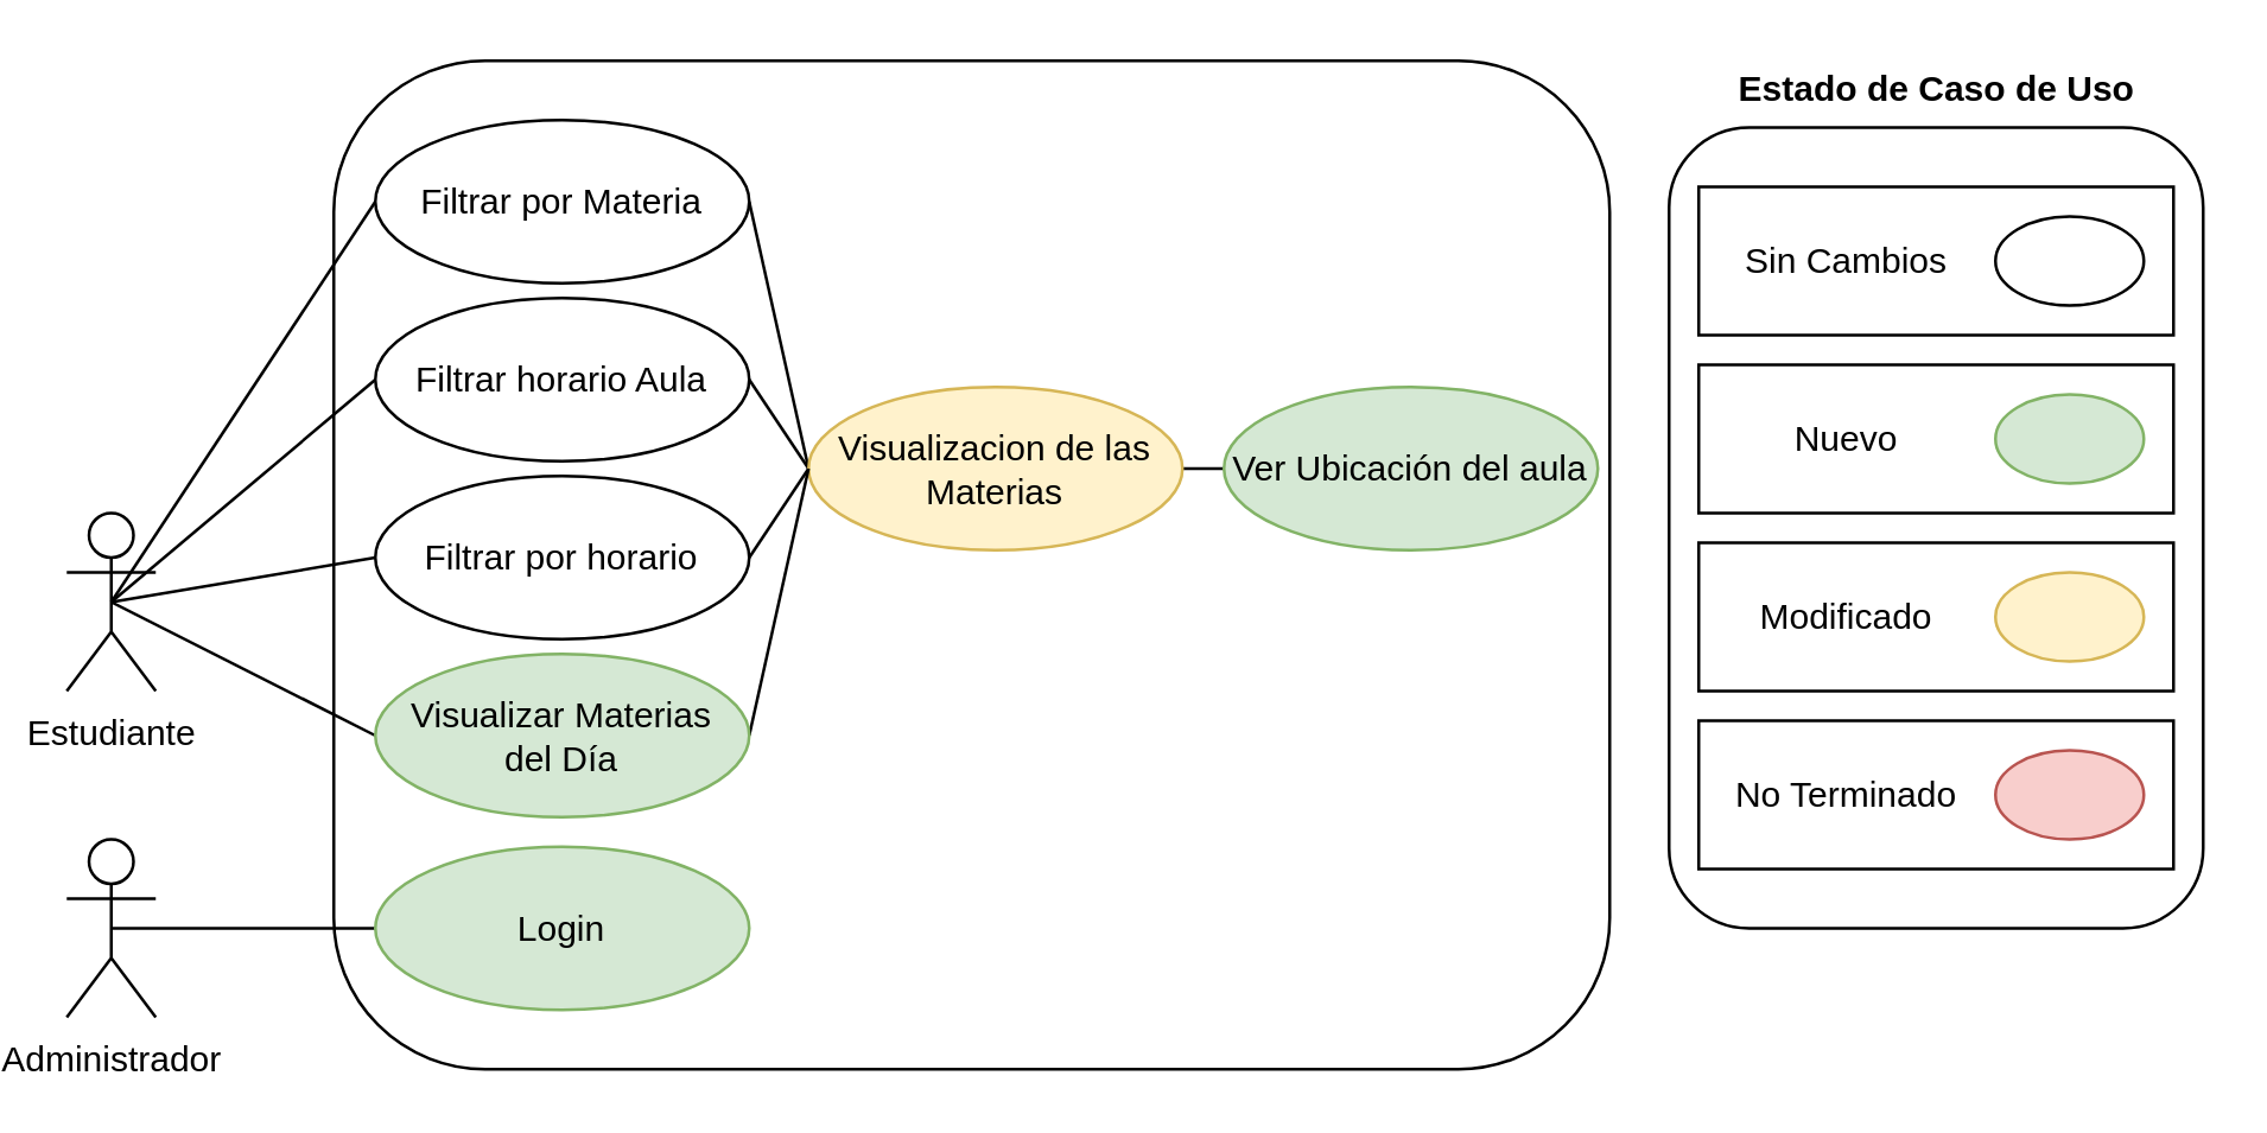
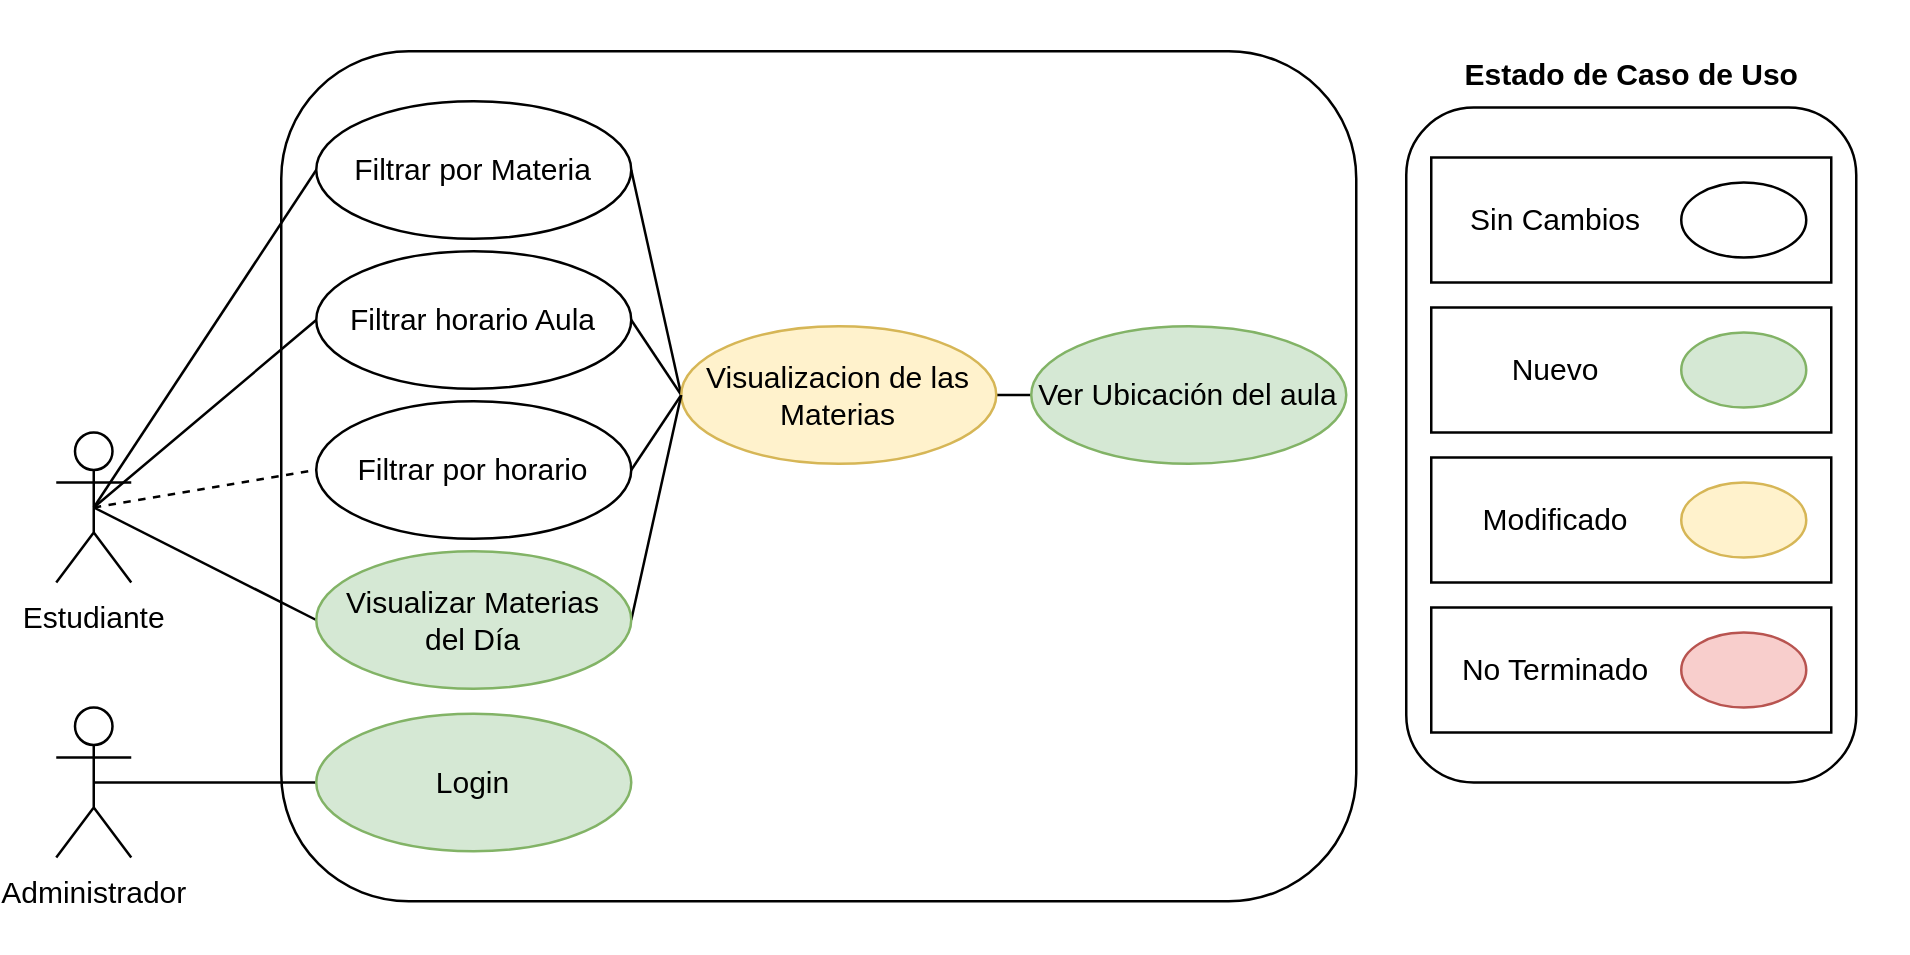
  <mxCell id="0" />
  <mxCell id="1" parent="0" />
  <mxCell id="2" value="" style="rounded=1;whiteSpace=wrap;html=1;" parent="1" vertex="1"><mxGeometry x="110" y="20" width="430" height="340" as="geometry" /></mxCell>
- <mxCell id="3" style="edgeStyle=none;rounded=0;orthogonalLoop=1;jettySize=auto;html=1;exitX=0.5;exitY=0.5;exitDx=0;exitDy=0;exitPerimeter=0;entryX=0;entryY=0.5;entryDx=0;entryDy=0;endArrow=none;endFill=0;" parent="1" source="7" target="13" edge="1"><mxGeometry relative="1" as="geometry" /></mxCell>
+ <mxCell id="3" style="edgeStyle=none;rounded=0;orthogonalLoop=1;jettySize=auto;html=1;exitX=0.5;exitY=0.5;exitDx=0;exitDy=0;exitPerimeter=0;entryX=0;entryY=0.5;entryDx=0;entryDy=0;endArrow=none;endFill=0;dashed=1;" parent="1" source="7" target="13" edge="1"><mxGeometry relative="1" as="geometry" /></mxCell>
  <mxCell id="4" style="edgeStyle=none;rounded=0;orthogonalLoop=1;jettySize=auto;html=1;exitX=0.5;exitY=0.5;exitDx=0;exitDy=0;exitPerimeter=0;entryX=0;entryY=0.5;entryDx=0;entryDy=0;endArrow=none;endFill=0;" parent="1" source="7" target="11" edge="1"><mxGeometry relative="1" as="geometry" /></mxCell>
  <mxCell id="5" style="edgeStyle=none;rounded=0;orthogonalLoop=1;jettySize=auto;html=1;exitX=0.5;exitY=0.5;exitDx=0;exitDy=0;exitPerimeter=0;entryX=0;entryY=0.5;entryDx=0;entryDy=0;endArrow=none;endFill=0;" parent="1" source="7" target="9" edge="1"><mxGeometry relative="1" as="geometry" /></mxCell>
  <mxCell id="6" style="edgeStyle=none;rounded=0;orthogonalLoop=1;jettySize=auto;html=1;exitX=0.5;exitY=0.5;exitDx=0;exitDy=0;exitPerimeter=0;entryX=0;entryY=0.5;entryDx=0;entryDy=0;endArrow=none;endFill=0;" edge="1" parent="1" source="7" target="20"><mxGeometry relative="1" as="geometry" /></mxCell>
  <mxCell id="7" value="Estudiante" style="shape=umlActor;verticalLabelPosition=bottom;labelBackgroundColor=#ffffff;verticalAlign=top;html=1;outlineConnect=0;" parent="1" vertex="1"><mxGeometry x="20" y="172.5" width="30" height="60" as="geometry" /></mxCell>
  <mxCell id="8" style="rounded=0;orthogonalLoop=1;jettySize=auto;html=1;exitX=1;exitY=0.5;exitDx=0;exitDy=0;entryX=0;entryY=0.5;entryDx=0;entryDy=0;endArrow=none;endFill=0;" parent="1" source="9" target="15" edge="1"><mxGeometry relative="1" as="geometry" /></mxCell>
  <mxCell id="9" value="Filtrar por Materia" style="ellipse;whiteSpace=wrap;html=1;" parent="1" vertex="1"><mxGeometry x="124" y="40" width="126" height="55" as="geometry" /></mxCell>
  <mxCell id="10" style="edgeStyle=none;rounded=0;orthogonalLoop=1;jettySize=auto;html=1;exitX=1;exitY=0.5;exitDx=0;exitDy=0;entryX=0;entryY=0.5;entryDx=0;entryDy=0;endArrow=none;endFill=0;" parent="1" source="11" target="15" edge="1"><mxGeometry relative="1" as="geometry" /></mxCell>
  <mxCell id="11" value="Filtrar horario Aula" style="ellipse;whiteSpace=wrap;html=1;" parent="1" vertex="1"><mxGeometry x="124" y="100" width="126" height="55" as="geometry" /></mxCell>
  <mxCell id="12" style="edgeStyle=none;rounded=0;orthogonalLoop=1;jettySize=auto;html=1;exitX=1;exitY=0.5;exitDx=0;exitDy=0;endArrow=none;endFill=0;entryX=0;entryY=0.5;entryDx=0;entryDy=0;" parent="1" source="13" edge="1" target="15"><mxGeometry relative="1" as="geometry"><mxPoint x="410" y="140" as="targetPoint" /></mxGeometry></mxCell>
  <mxCell id="13" value="Filtrar por horario" style="ellipse;whiteSpace=wrap;html=1;" parent="1" vertex="1"><mxGeometry x="124" y="160" width="126" height="55" as="geometry" /></mxCell>
  <mxCell id="14" style="edgeStyle=none;rounded=0;orthogonalLoop=1;jettySize=auto;html=1;exitX=1;exitY=0.5;exitDx=0;exitDy=0;entryX=0;entryY=0.5;entryDx=0;entryDy=0;endArrow=none;endFill=0;" edge="1" parent="1" source="15" target="21"><mxGeometry relative="1" as="geometry" /></mxCell>
  <mxCell id="15" value="Visualizacion de las Materias" style="ellipse;whiteSpace=wrap;html=1;fillColor=#fff2cc;strokeColor=#d6b656;" parent="1" vertex="1"><mxGeometry x="270" y="130" width="126" height="55" as="geometry" /></mxCell>
  <mxCell id="16" style="rounded=0;orthogonalLoop=1;jettySize=auto;html=1;exitX=0.5;exitY=0.5;exitDx=0;exitDy=0;exitPerimeter=0;entryX=0;entryY=0.5;entryDx=0;entryDy=0;endArrow=none;endFill=0;" edge="1" parent="1" source="17" target="18"><mxGeometry relative="1" as="geometry" /></mxCell>
  <mxCell id="17" value="Administrador" style="shape=umlActor;verticalLabelPosition=bottom;labelBackgroundColor=#ffffff;verticalAlign=top;html=1;outlineConnect=0;" vertex="1" parent="1"><mxGeometry x="20" y="282.5" width="30" height="60" as="geometry" /></mxCell>
  <mxCell id="18" value="Login" style="ellipse;whiteSpace=wrap;html=1;fillColor=#d5e8d4;strokeColor=#82b366;" vertex="1" parent="1"><mxGeometry x="124" y="285" width="126" height="55" as="geometry" /></mxCell>
  <mxCell id="19" style="edgeStyle=none;rounded=0;orthogonalLoop=1;jettySize=auto;html=1;exitX=1;exitY=0.5;exitDx=0;exitDy=0;entryX=0;entryY=0.5;entryDx=0;entryDy=0;endArrow=none;endFill=0;" edge="1" parent="1" source="20" target="15"><mxGeometry relative="1" as="geometry" /></mxCell>
  <mxCell id="20" value="Visualizar Materias &lt;br&gt;del Día" style="ellipse;whiteSpace=wrap;html=1;fillColor=#d5e8d4;strokeColor=#82b366;" vertex="1" parent="1"><mxGeometry x="124" y="220" width="126" height="55" as="geometry" /></mxCell>
  <mxCell id="21" value="Ver Ubicación del aula" style="ellipse;whiteSpace=wrap;html=1;fillColor=#d5e8d4;strokeColor=#82b366;" vertex="1" parent="1"><mxGeometry x="410" y="130" width="126" height="55" as="geometry" /></mxCell>
  <mxCell id="22" value="" style="rounded=1;whiteSpace=wrap;html=1;" vertex="1" parent="1"><mxGeometry x="560" y="42.5" width="180" height="270" as="geometry" /></mxCell>
  <mxCell id="23" value="" style="rounded=0;whiteSpace=wrap;html=1;" vertex="1" parent="1"><mxGeometry x="570" y="62.5" width="160" height="50" as="geometry" /></mxCell>
  <mxCell id="24" value="Sin Cambios" style="text;html=1;strokeColor=none;fillColor=none;align=center;verticalAlign=middle;whiteSpace=wrap;rounded=0;" vertex="1" parent="1"><mxGeometry x="580" y="77.5" width="80" height="20" as="geometry" /></mxCell>
  <mxCell id="25" value="" style="ellipse;whiteSpace=wrap;html=1;" vertex="1" parent="1"><mxGeometry x="670" y="72.5" width="50" height="30" as="geometry" /></mxCell>
  <mxCell id="26" value="" style="rounded=0;whiteSpace=wrap;html=1;" vertex="1" parent="1"><mxGeometry x="570" y="122.5" width="160" height="50" as="geometry" /></mxCell>
  <mxCell id="27" value="Nuevo" style="text;html=1;strokeColor=none;fillColor=none;align=center;verticalAlign=middle;whiteSpace=wrap;rounded=0;" vertex="1" parent="1"><mxGeometry x="580" y="137.5" width="80" height="20" as="geometry" /></mxCell>
  <mxCell id="28" value="" style="ellipse;whiteSpace=wrap;html=1;fillColor=#d5e8d4;strokeColor=#82b366;" vertex="1" parent="1"><mxGeometry x="670" y="132.5" width="50" height="30" as="geometry" /></mxCell>
  <mxCell id="29" value="" style="rounded=0;whiteSpace=wrap;html=1;" vertex="1" parent="1"><mxGeometry x="570" y="182.5" width="160" height="50" as="geometry" /></mxCell>
  <mxCell id="30" value="Modificado" style="text;html=1;strokeColor=none;fillColor=none;align=center;verticalAlign=middle;whiteSpace=wrap;rounded=0;" vertex="1" parent="1"><mxGeometry x="580" y="197.5" width="80" height="20" as="geometry" /></mxCell>
  <mxCell id="31" value="" style="ellipse;whiteSpace=wrap;html=1;fillColor=#fff2cc;strokeColor=#d6b656;" vertex="1" parent="1"><mxGeometry x="670" y="192.5" width="50" height="30" as="geometry" /></mxCell>
  <mxCell id="32" value="" style="rounded=0;whiteSpace=wrap;html=1;" vertex="1" parent="1"><mxGeometry x="570" y="242.5" width="160" height="50" as="geometry" /></mxCell>
  <mxCell id="33" value="No Terminado" style="text;html=1;strokeColor=none;fillColor=none;align=center;verticalAlign=middle;whiteSpace=wrap;rounded=0;" vertex="1" parent="1"><mxGeometry x="580" y="257.5" width="80" height="20" as="geometry" /></mxCell>
  <mxCell id="34" value="" style="ellipse;whiteSpace=wrap;html=1;fillColor=#f8cecc;strokeColor=#b85450;" vertex="1" parent="1"><mxGeometry x="670" y="252.5" width="50" height="30" as="geometry" /></mxCell>
  <mxCell id="35" value="Estado de Caso de Uso" style="text;html=1;strokeColor=none;fillColor=none;align=center;verticalAlign=middle;whiteSpace=wrap;rounded=0;fontStyle=1" vertex="1" parent="1"><mxGeometry x="577.5" y="20" width="145" height="20" as="geometry" /></mxCell>
